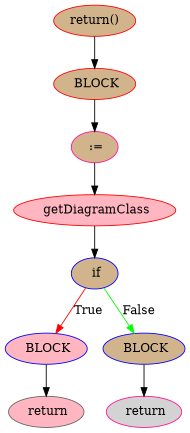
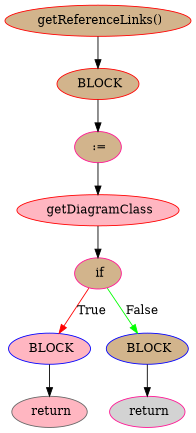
  digraph {
    node [color=red fillcolor=tan style=filled]
    edge [color=black]
-   n1 [label="return()"]
+   n1 [label=" getReferenceLinks()"]
    n2 [label=" BLOCK"]
    n3 [color=deeppink label=" :="]
    n4 [fillcolor=lightpink label=" getDiagramClass"]
-   n5 [color=blue label=" if"]
+   n5 [color=deeppink label=" if"]
    n6 [color=blue fillcolor=lightpink label=" BLOCK"]
    n7 [color=blue label=" BLOCK"]
    n8 [color=gray40 fillcolor=lightpink label=" return"]
    n9 [color=deeppink fillcolor=lightgrey label=" return"]
    n1 -> n2
    n2 -> n3
    n3 -> n4
    n4 -> n5
    n5 -> n6 [color=red label=True]
    n5 -> n7 [color=green label=False]
    n6 -> n8
    n7 -> n9
  }
